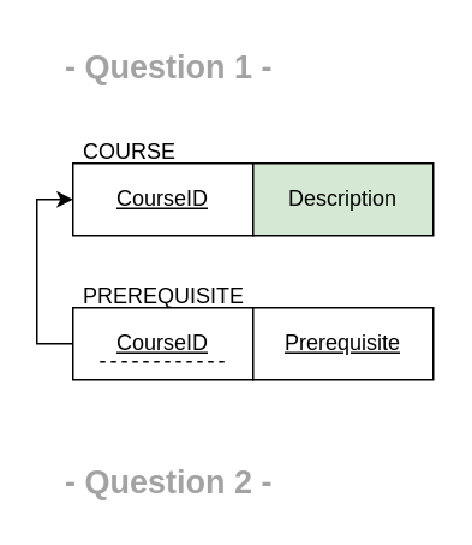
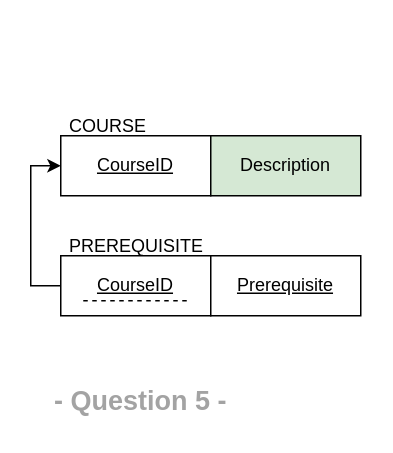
  <mxCell id="0" />
  <mxCell id="1" parent="0" />
  <mxCell id="2" value="CourseID" style="whiteSpace=wrap;html=1;align=center;fontStyle=4" vertex="1" parent="1"><mxGeometry x="40" y="90" width="100" height="40" as="geometry" /></mxCell>
  <mxCell id="3" value="&lt;span style=&quot;background-color: initial;&quot;&gt;Description&lt;br&gt;&lt;/span&gt;" style="whiteSpace=wrap;html=1;align=center;fillColor=#d5e8d4;" vertex="1" parent="1"><mxGeometry x="140" y="90" width="100" height="40" as="geometry" /></mxCell>
  <mxCell id="4" style="edgeStyle=orthogonalEdgeStyle;rounded=0;orthogonalLoop=1;jettySize=auto;html=1;entryX=0;entryY=0.5;entryDx=0;entryDy=0;" edge="1" parent="1" source="5" target="2"><mxGeometry relative="1" as="geometry"><Array as="points"><mxPoint x="20" y="190" /><mxPoint x="20" y="110" /></Array></mxGeometry></mxCell>
  <mxCell id="5" value="CourseID" style="whiteSpace=wrap;html=1;align=center;fontStyle=4" vertex="1" parent="1"><mxGeometry x="40" y="170" width="100" height="40" as="geometry" /></mxCell>
  <mxCell id="6" value="&lt;span style=&quot;background-color: initial;&quot;&gt;&lt;span style=&quot;font-weight: normal;&quot;&gt;&lt;u&gt;Prerequisite&lt;/u&gt;&lt;/span&gt;&lt;br&gt;&lt;/span&gt;" style="whiteSpace=wrap;html=1;align=center;fontStyle=1" vertex="1" parent="1"><mxGeometry x="140" y="170" width="100" height="40" as="geometry" /></mxCell>
  <mxCell id="7" value="" style="endArrow=none;dashed=1;html=1;rounded=0;" edge="1" parent="1"><mxGeometry width="50" height="50" relative="1" as="geometry"><mxPoint x="55" y="200" as="sourcePoint" /><mxPoint x="125" y="200" as="targetPoint" /></mxGeometry></mxCell>
  <mxCell id="8" value="COURSE" style="text;strokeColor=none;fillColor=none;spacingLeft=4;spacingRight=4;overflow=hidden;rotatable=0;points=[[0,0.5],[1,0.5]];portConstraint=eastwest;fontSize=12;whiteSpace=wrap;html=1;" vertex="1" parent="1"><mxGeometry x="40" y="70" width="100" height="30" as="geometry" /></mxCell>
  <mxCell id="9" value="PREREQUISITE" style="text;strokeColor=none;fillColor=none;spacingLeft=4;spacingRight=4;overflow=hidden;rotatable=0;points=[[0,0.5],[1,0.5]];portConstraint=eastwest;fontSize=12;whiteSpace=wrap;html=1;" vertex="1" parent="1"><mxGeometry x="40" y="150" width="100" height="30" as="geometry" /></mxCell>
- <mxCell id="10" value="- Question 1 -" style="text;strokeColor=none;fillColor=none;spacingLeft=4;spacingRight=4;overflow=hidden;rotatable=0;points=[[0,0.5],[1,0.5]];portConstraint=eastwest;fontSize=18;whiteSpace=wrap;html=1;fontColor=#a3a3a3;fontStyle=1" vertex="1" parent="1"><mxGeometry x="30" y="20" width="160" height="30" as="geometry" /></mxCell>
- <mxCell id="11" value="- Question 2 -" style="text;strokeColor=none;fillColor=none;spacingLeft=4;spacingRight=4;overflow=hidden;rotatable=0;points=[[0,0.5],[1,0.5]];portConstraint=eastwest;fontSize=18;whiteSpace=wrap;html=1;fontColor=#a3a3a3;fontStyle=1" vertex="1" parent="1"><mxGeometry x="30" y="250" width="160" height="30" as="geometry" /></mxCell>
+ <mxCell id="11" value="- Question 5 -" style="text;strokeColor=none;fillColor=none;spacingLeft=4;spacingRight=4;overflow=hidden;rotatable=0;points=[[0,0.5],[1,0.5]];portConstraint=eastwest;fontSize=18;whiteSpace=wrap;html=1;fontColor=#a3a3a3;fontStyle=1" vertex="1" parent="1"><mxGeometry x="30" y="250" width="160" height="30" as="geometry" /></mxCell>
